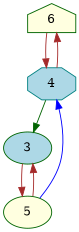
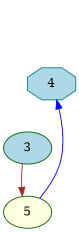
  digraph {
    node [color=darkgreen fillcolor=lightyellow shape=ellipse style=filled]
    edge [color=brown]
-   n1 [label=6 shape=house]
    n2 [color=teal fillcolor=lightblue label=4 shape=octagon]
    n3 [fillcolor=lightblue label=3]
    n4 [label=5]
-   n1 -> n2
-   n2 -> n1
-   n2 -> n3 [color=darkgreen]
    n3 -> n4
    n4 -> n2 [color=blue]
-   n4 -> n3
  }
